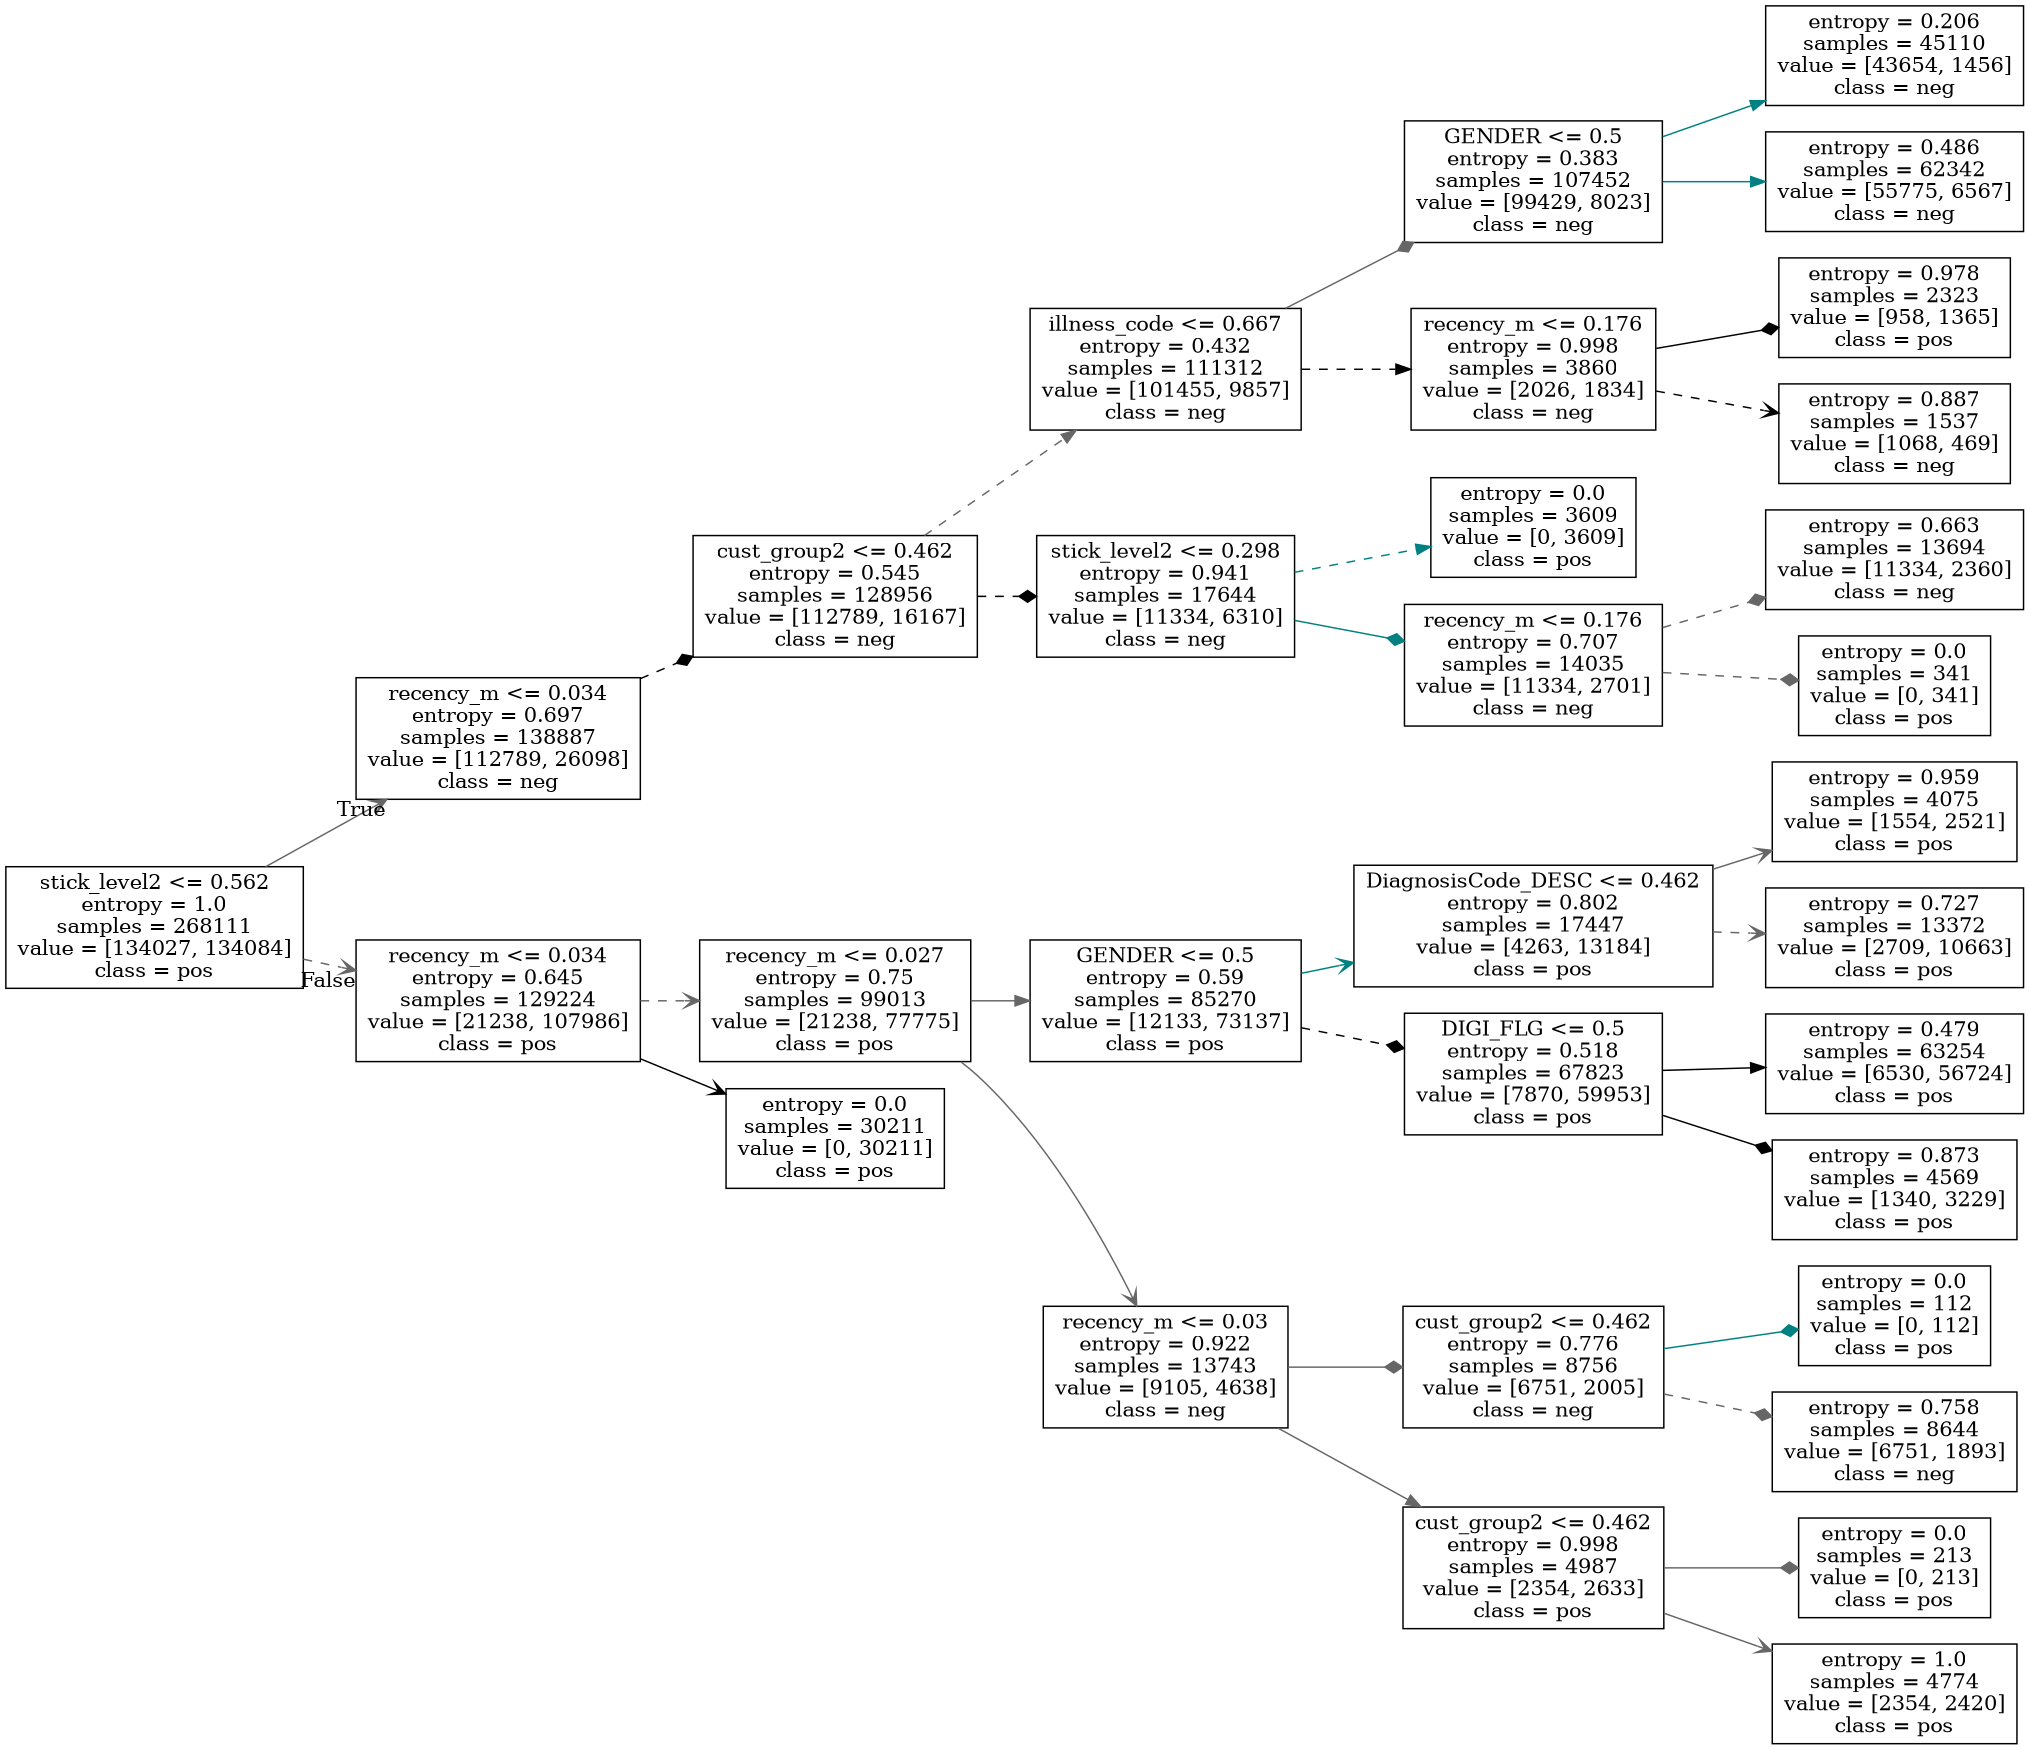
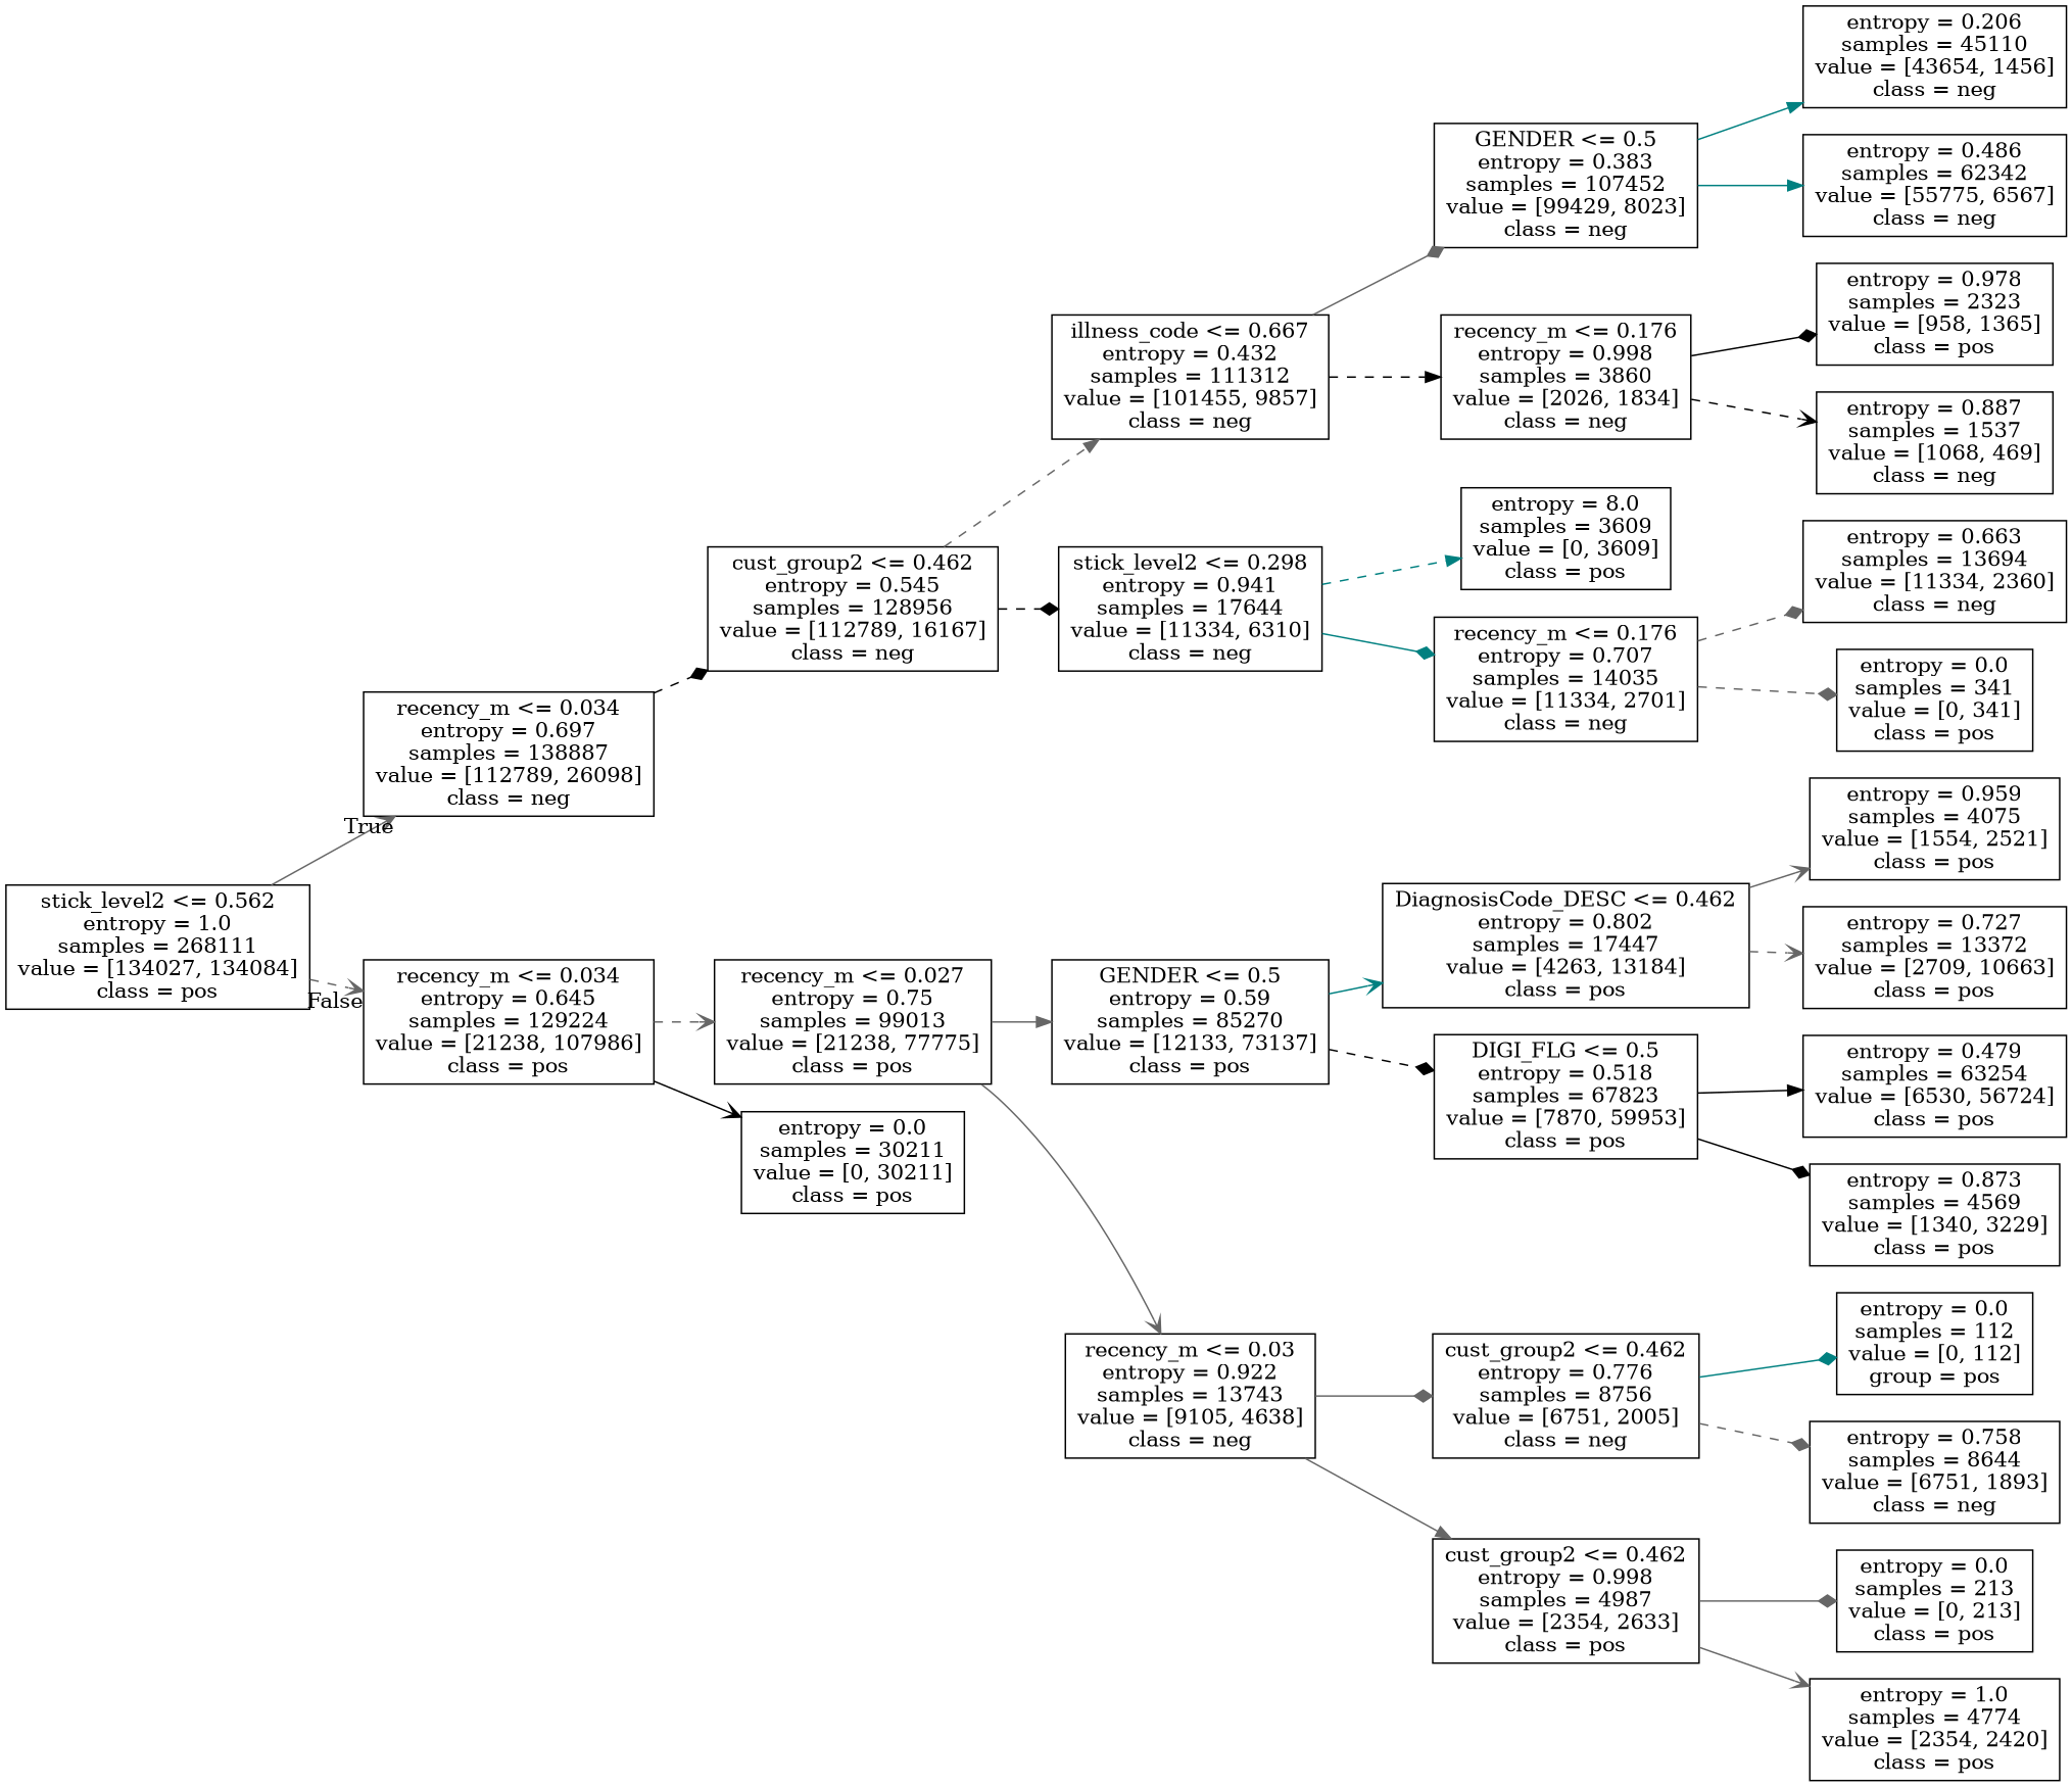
  digraph {
    rankdir=LR
    node [shape=box]
    edge [arrowhead=diamond color=gray40 style=solid]
    n1 [label="stick_level2 <= 0.562\nentropy = 1.0\nsamples = 268111\nvalue = [134027, 134084]\nclass = pos"]
    n2 [label="recency_m <= 0.034\nentropy = 0.697\nsamples = 138887\nvalue = [112789, 26098]\nclass = neg"]
    n3 [label="recency_m <= 0.034\nentropy = 0.645\nsamples = 129224\nvalue = [21238, 107986]\nclass = pos"]
    n4 [label="cust_group2 <= 0.462\nentropy = 0.545\nsamples = 128956\nvalue = [112789, 16167]\nclass = neg"]
    n5 [label="recency_m <= 0.027\nentropy = 0.75\nsamples = 99013\nvalue = [21238, 77775]\nclass = pos"]
    n6 [label="entropy = 0.0\nsamples = 30211\nvalue = [0, 30211]\nclass = pos"]
    n7 [label="illness_code <= 0.667\nentropy = 0.432\nsamples = 111312\nvalue = [101455, 9857]\nclass = neg"]
    n8 [label="stick_level2 <= 0.298\nentropy = 0.941\nsamples = 17644\nvalue = [11334, 6310]\nclass = neg"]
    n9 [label="GENDER <= 0.5\nentropy = 0.383\nsamples = 107452\nvalue = [99429, 8023]\nclass = neg"]
    n10 [label="recency_m <= 0.176\nentropy = 0.998\nsamples = 3860\nvalue = [2026, 1834]\nclass = neg"]
-   n11 [label="entropy = 0.0\nsamples = 3609\nvalue = [0, 3609]\nclass = pos"]
+   n11 [label="entropy = 8.0\nsamples = 3609\nvalue = [0, 3609]\nclass = pos"]
    n12 [label="recency_m <= 0.176\nentropy = 0.707\nsamples = 14035\nvalue = [11334, 2701]\nclass = neg"]
    n13 [label="entropy = 0.206\nsamples = 45110\nvalue = [43654, 1456]\nclass = neg"]
    n14 [label="entropy = 0.486\nsamples = 62342\nvalue = [55775, 6567]\nclass = neg"]
    n15 [label="entropy = 0.978\nsamples = 2323\nvalue = [958, 1365]\nclass = pos"]
    n16 [label="entropy = 0.887\nsamples = 1537\nvalue = [1068, 469]\nclass = neg"]
    n17 [label="entropy = 0.663\nsamples = 13694\nvalue = [11334, 2360]\nclass = neg"]
    n18 [label="entropy = 0.0\nsamples = 341\nvalue = [0, 341]\nclass = pos"]
    n19 [label="GENDER <= 0.5\nentropy = 0.59\nsamples = 85270\nvalue = [12133, 73137]\nclass = pos"]
    n20 [label="recency_m <= 0.03\nentropy = 0.922\nsamples = 13743\nvalue = [9105, 4638]\nclass = neg"]
    n21 [label="DiagnosisCode_DESC <= 0.462\nentropy = 0.802\nsamples = 17447\nvalue = [4263, 13184]\nclass = pos"]
    n22 [label="DIGI_FLG <= 0.5\nentropy = 0.518\nsamples = 67823\nvalue = [7870, 59953]\nclass = pos"]
    n23 [label="cust_group2 <= 0.462\nentropy = 0.776\nsamples = 8756\nvalue = [6751, 2005]\nclass = neg"]
    n24 [label="cust_group2 <= 0.462\nentropy = 0.998\nsamples = 4987\nvalue = [2354, 2633]\nclass = pos"]
    n25 [label="entropy = 0.959\nsamples = 4075\nvalue = [1554, 2521]\nclass = pos"]
    n26 [label="entropy = 0.727\nsamples = 13372\nvalue = [2709, 10663]\nclass = pos"]
    n27 [label="entropy = 0.479\nsamples = 63254\nvalue = [6530, 56724]\nclass = pos"]
    n28 [label="entropy = 0.873\nsamples = 4569\nvalue = [1340, 3229]\nclass = pos"]
-   n29 [label="entropy = 0.0\nsamples = 112\nvalue = [0, 112]\nclass = pos"]
+   n29 [label="entropy = 0.0\nsamples = 112\nvalue = [0, 112]\ngroup = pos"]
    n30 [label="entropy = 0.758\nsamples = 8644\nvalue = [6751, 1893]\nclass = neg"]
    n31 [label="entropy = 0.0\nsamples = 213\nvalue = [0, 213]\nclass = pos"]
    n32 [label="entropy = 1.0\nsamples = 4774\nvalue = [2354, 2420]\nclass = pos"]
    n1 -> n2 [arrowhead=vee headlabel=True labelangle=45 labeldistance=2.5]
    n1 -> n3 [arrowhead=vee headlabel=False labelangle=-45 labeldistance=2.5 style=dashed]
    n2 -> n4 [color=black style=dashed]
    n3 -> n5 [arrowhead=vee style=dashed]
    n3 -> n6 [arrowhead=vee color=black]
    n4 -> n7 [arrowhead=normal style=dashed]
    n4 -> n8 [color=black style=dashed]
    n5 -> n19 [arrowhead=normal]
    n5 -> n20 [arrowhead=vee]
    n7 -> n9
    n7 -> n10 [arrowhead=normal color=black style=dashed]
    n8 -> n11 [arrowhead=normal color=teal style=dashed]
    n8 -> n12 [color=teal]
    n9 -> n13 [arrowhead=normal color=teal]
    n9 -> n14 [arrowhead=normal color=teal]
    n10 -> n15 [color=black]
    n10 -> n16 [arrowhead=vee color=black style=dashed]
    n12 -> n17 [style=dashed]
    n12 -> n18 [style=dashed]
    n19 -> n21 [arrowhead=vee color=teal]
    n19 -> n22 [color=black style=dashed]
    n20 -> n23
    n20 -> n24 [arrowhead=normal]
    n21 -> n25 [arrowhead=vee]
    n21 -> n26 [arrowhead=vee style=dashed]
    n22 -> n27 [arrowhead=normal color=black]
    n22 -> n28 [color=black]
    n23 -> n29 [color=teal]
    n23 -> n30 [style=dashed]
    n24 -> n31
    n24 -> n32 [arrowhead=vee]
  }
